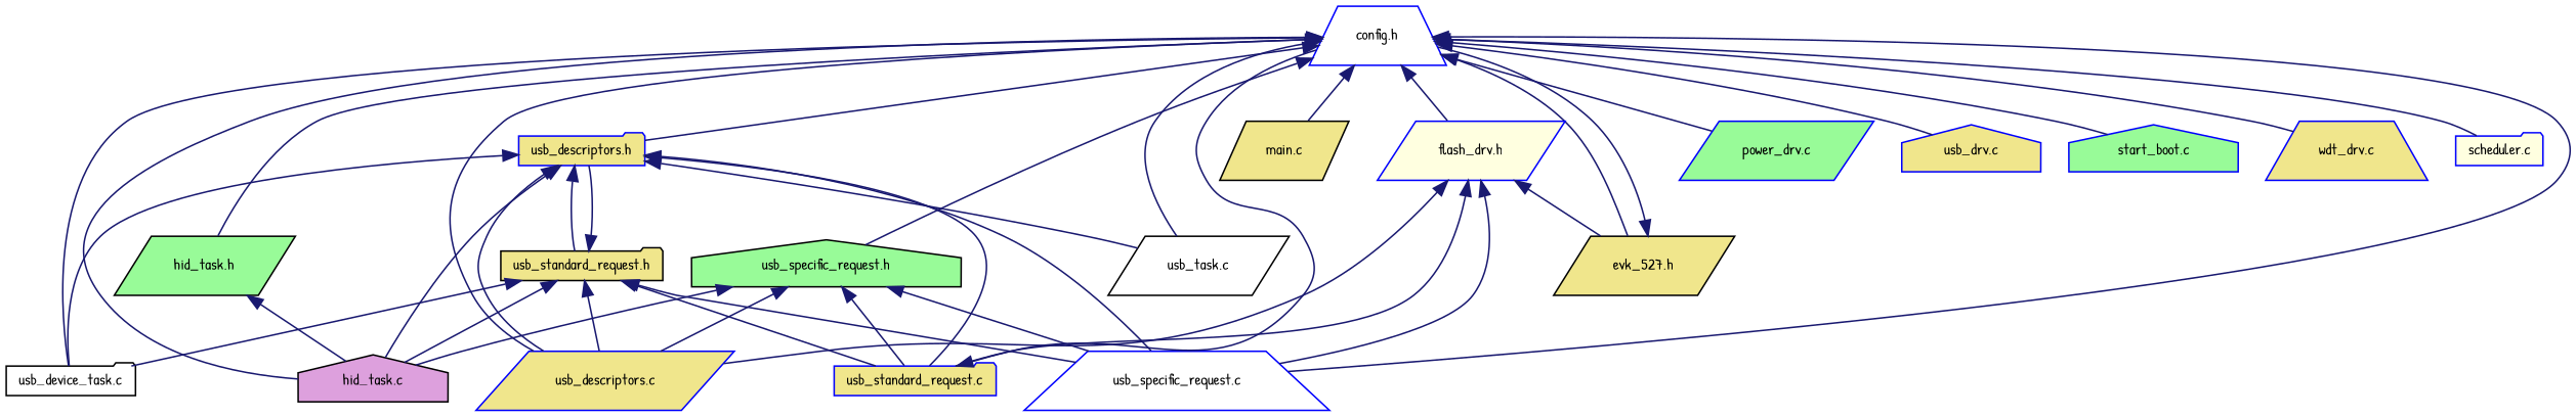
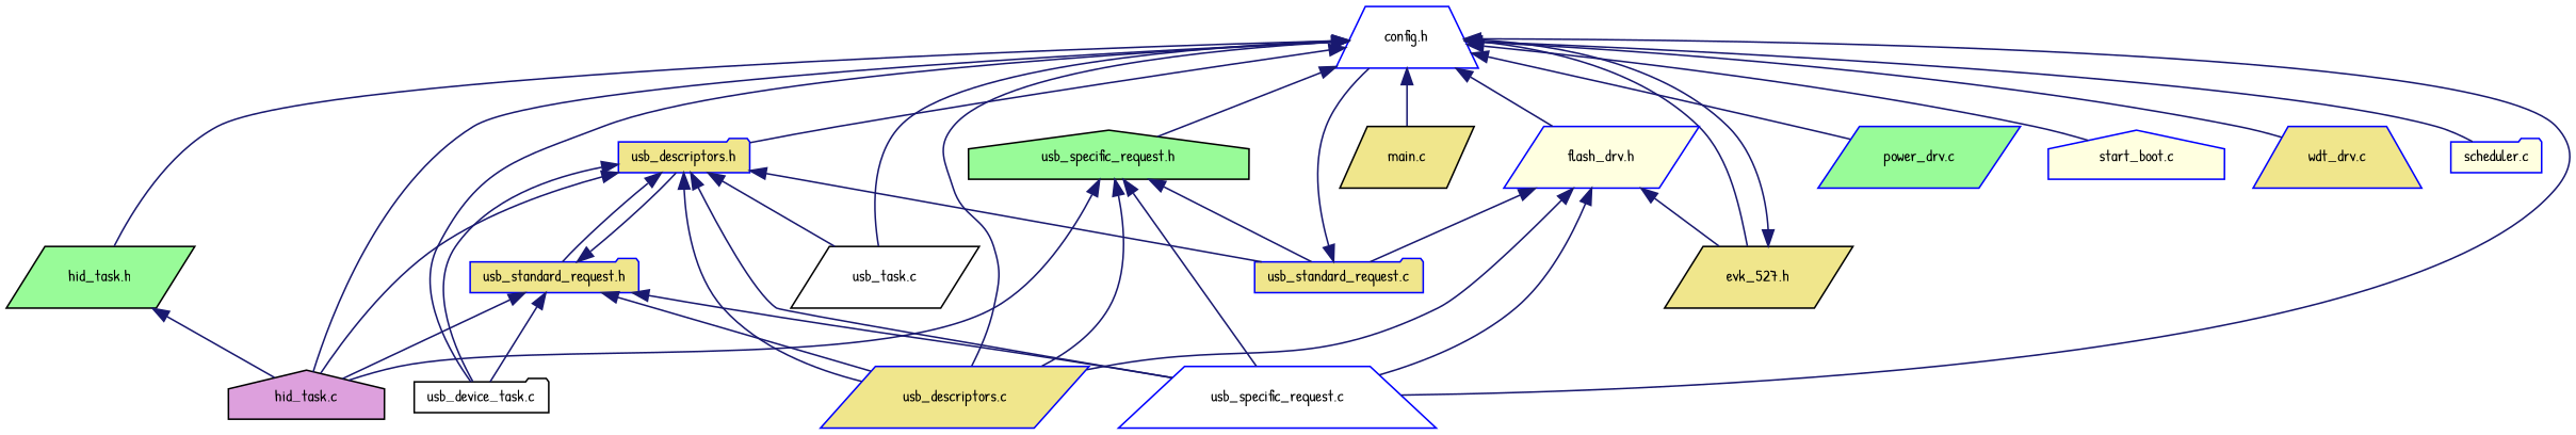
  digraph {
    fontname="Patrick Hand"
    node [color=blue fillcolor=khaki fontname="Patrick Hand" fontsize=10 shape=parallelogram style=filled]
    edge [color=midnightblue dir=back fontname="Patrick Hand" fontsize=10 labelfontname="FreeSans.ttf" labelfontsize=10 style=solid]
    n1 [fillcolor=white fontcolor=black height=0.2 label="config.h" shape=trapezium width=0.4]
    n2 [color=black fillcolor=plum height=0.2 label="hid_task.c" shape=house width=0.4]
    n3 [color=black fillcolor=palegreen height=0.2 label="hid_task.h" width=0.4]
    n4 [height=0.2 label="usb_descriptors.h" shape=folder width=0.4]
    n5 [height=0.2 label="usb_descriptors.c" width=0.4]
    n6 [fillcolor=white height=0.2 label="usb_specific_request.c" shape=trapezium width=0.4]
    n7 [color=black fillcolor=white height=0.2 label="usb_device_task.c" shape=folder width=0.4]
    n8 [color=black fillcolor=white height=0.2 label="usb_task.c" width=0.4]
    n9 [color=black fillcolor=palegreen height=0.2 label="usb_specific_request.h" shape=house width=0.4]
    n10 [color=black height=0.2 label="main.c" width=0.4]
    n11 [color=black height=0.2 label="evk_527.h" width=0.4]
    n12 [fillcolor=lightyellow height=0.2 label="flash_drv.h" width=0.4]
    n13 [fillcolor=palegreen height=0.2 label="power_drv.c" width=0.4]
-   n14 [height=0.2 label="usb_drv.c" shape=house width=0.4]
-   n15 [fillcolor=palegreen height=0.2 label="start_boot.c" shape=house width=0.4]
+   n15 [fillcolor=lightyellow height=0.2 label="start_boot.c" shape=house width=0.4]
    n16 [height=0.2 label="wdt_drv.c" shape=trapezium width=0.4]
    n17 [fillcolor=lightyellow height=0.2 label="scheduler.c" shape=folder width=0.4]
    n18 [height=0.2 label="usb_standard_request.c" shape=folder width=0.4]
-   n19 [color=black height=0.2 label="usb_standard_request.h" shape=folder width=0.4]
+   n19 [height=0.2 label="usb_standard_request.h" shape=folder width=0.4]
    n1 -> n2
    n1 -> n3
    n1 -> n4
    n1 -> n5
    n1 -> n6
    n1 -> n7
    n1 -> n8
    n1 -> n9
    n1 -> n10
    n1 -> n11
    n1 -> n12
    n1 -> n13
-   n1 -> n14
    n1 -> n15
    n1 -> n16
    n1 -> n17
    n3 -> n2
    n4 -> n2
    n4 -> n5
    n4 -> n6
    n4 -> n7
    n4 -> n8
    n4 -> n18
    n4 -> n19
    n9 -> n2
    n9 -> n5
    n9 -> n6
    n9 -> n18
    n11 -> n1
    n12 -> n5
    n12 -> n6
    n12 -> n11
    n12 -> n18
    n18 -> n1
    n19 -> n2
    n19 -> n4
    n19 -> n5
    n19 -> n6
    n19 -> n7
-   n19 -> n18
  }
